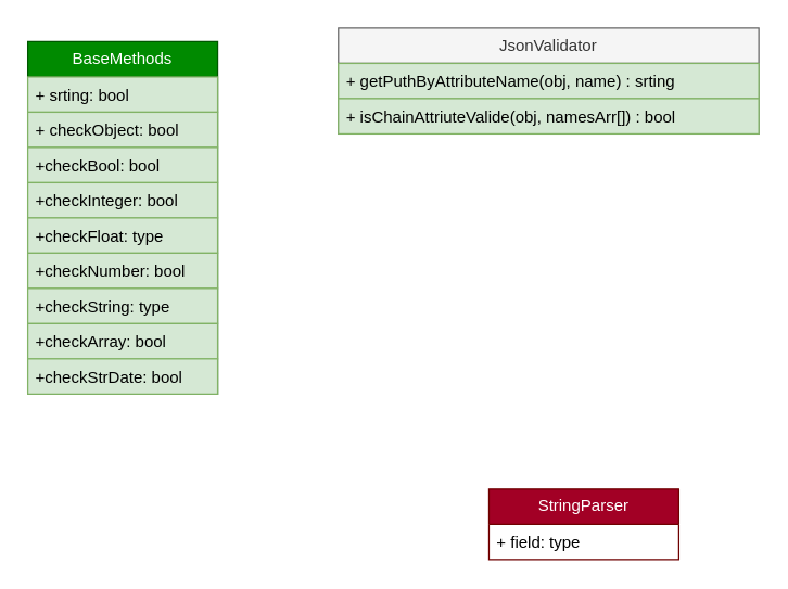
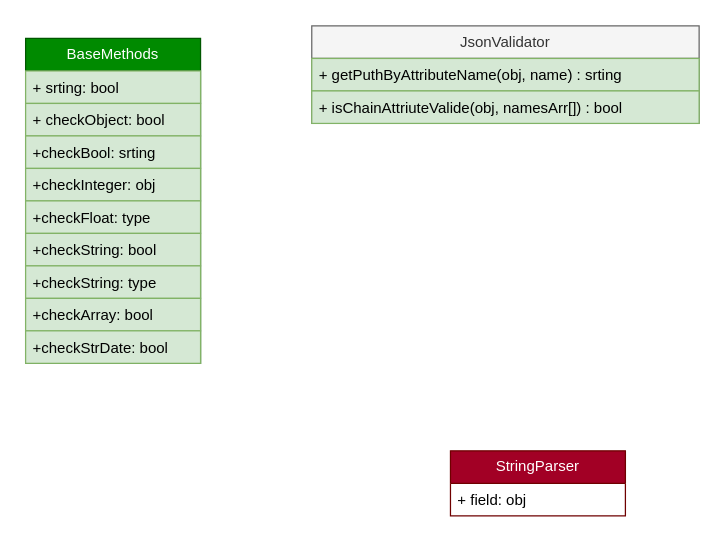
  <mxCell id="0" />
  <mxCell id="1" parent="0" />
  <mxCell id="2" value="JsonValidator" style="swimlane;fontStyle=0;childLayout=stackLayout;horizontal=1;startSize=26;fillColor=#f5f5f5;horizontalStack=0;resizeParent=1;resizeParentMax=0;resizeLast=0;collapsible=1;marginBottom=0;whiteSpace=wrap;html=1;fontColor=#333333;strokeColor=#666666;" parent="1" vertex="1"><mxGeometry x="249" y="20" width="310" height="78" as="geometry" /></mxCell>
  <mxCell id="3" value="+ getPuthByAttributeName(obj, name) : srting" style="text;strokeColor=#82b366;fillColor=#d5e8d4;align=left;verticalAlign=top;spacingLeft=4;spacingRight=4;overflow=hidden;rotatable=0;points=[[0,0.5],[1,0.5]];portConstraint=eastwest;whiteSpace=wrap;html=1;" parent="2" vertex="1"><mxGeometry y="26" width="310" height="26" as="geometry" /></mxCell>
  <mxCell id="4" value="+&amp;nbsp;isChainAttriuteValide&lt;span style=&quot;background-color: initial;&quot;&gt;(obj, namesArr[]) : bool&lt;/span&gt;" style="text;strokeColor=#82b366;fillColor=#d5e8d4;align=left;verticalAlign=top;spacingLeft=4;spacingRight=4;overflow=hidden;rotatable=0;points=[[0,0.5],[1,0.5]];portConstraint=eastwest;whiteSpace=wrap;html=1;" parent="2" vertex="1"><mxGeometry y="52" width="310" height="26" as="geometry" /></mxCell>
  <mxCell id="5" value="BaseMethods" style="swimlane;fontStyle=0;childLayout=stackLayout;horizontal=1;startSize=26;fillColor=#008a00;horizontalStack=0;resizeParent=1;resizeParentMax=0;resizeLast=0;collapsible=1;marginBottom=0;whiteSpace=wrap;html=1;strokeColor=#005700;fontColor=#ffffff;" parent="1" vertex="1"><mxGeometry x="20" y="30" width="140" height="260" as="geometry" /></mxCell>
  <mxCell id="6" value="+ srting: bool" style="text;strokeColor=#82b366;fillColor=#d5e8d4;align=left;verticalAlign=top;spacingLeft=4;spacingRight=4;overflow=hidden;rotatable=0;points=[[0,0.5],[1,0.5]];portConstraint=eastwest;whiteSpace=wrap;html=1;" parent="5" vertex="1"><mxGeometry y="26" width="140" height="26" as="geometry" /></mxCell>
  <mxCell id="7" value="+ checkObject: bool" style="text;strokeColor=#82b366;fillColor=#d5e8d4;align=left;verticalAlign=top;spacingLeft=4;spacingRight=4;overflow=hidden;rotatable=0;points=[[0,0.5],[1,0.5]];portConstraint=eastwest;whiteSpace=wrap;html=1;" parent="5" vertex="1"><mxGeometry y="52" width="140" height="26" as="geometry" /></mxCell>
- <mxCell id="8" value="+checkBool: bool" style="text;strokeColor=#82b366;fillColor=#d5e8d4;align=left;verticalAlign=top;spacingLeft=4;spacingRight=4;overflow=hidden;rotatable=0;points=[[0,0.5],[1,0.5]];portConstraint=eastwest;whiteSpace=wrap;html=1;" parent="5" vertex="1"><mxGeometry y="78" width="140" height="26" as="geometry" /></mxCell>
- <mxCell id="9" value="+checkInteger: bool" style="text;strokeColor=#82b366;fillColor=#d5e8d4;align=left;verticalAlign=top;spacingLeft=4;spacingRight=4;overflow=hidden;rotatable=0;points=[[0,0.5],[1,0.5]];portConstraint=eastwest;whiteSpace=wrap;html=1;" parent="5" vertex="1"><mxGeometry y="104" width="140" height="26" as="geometry" /></mxCell>
+ <mxCell id="8" value="+checkBool: srting" style="text;strokeColor=#82b366;fillColor=#d5e8d4;align=left;verticalAlign=top;spacingLeft=4;spacingRight=4;overflow=hidden;rotatable=0;points=[[0,0.5],[1,0.5]];portConstraint=eastwest;whiteSpace=wrap;html=1;" parent="5" vertex="1"><mxGeometry y="78" width="140" height="26" as="geometry" /></mxCell>
+ <mxCell id="9" value="+checkInteger: obj" style="text;strokeColor=#82b366;fillColor=#d5e8d4;align=left;verticalAlign=top;spacingLeft=4;spacingRight=4;overflow=hidden;rotatable=0;points=[[0,0.5],[1,0.5]];portConstraint=eastwest;whiteSpace=wrap;html=1;" parent="5" vertex="1"><mxGeometry y="104" width="140" height="26" as="geometry" /></mxCell>
  <mxCell id="10" value="+checkFloat: type" style="text;strokeColor=#82b366;fillColor=#d5e8d4;align=left;verticalAlign=top;spacingLeft=4;spacingRight=4;overflow=hidden;rotatable=0;points=[[0,0.5],[1,0.5]];portConstraint=eastwest;whiteSpace=wrap;html=1;" parent="5" vertex="1"><mxGeometry y="130" width="140" height="26" as="geometry" /></mxCell>
- <mxCell id="11" value="+checkNumber: bool" style="text;strokeColor=#82b366;fillColor=#d5e8d4;align=left;verticalAlign=top;spacingLeft=4;spacingRight=4;overflow=hidden;rotatable=0;points=[[0,0.5],[1,0.5]];portConstraint=eastwest;whiteSpace=wrap;html=1;" parent="5" vertex="1"><mxGeometry y="156" width="140" height="26" as="geometry" /></mxCell>
+ <mxCell id="11" value="+checkString: bool" style="text;strokeColor=#82b366;fillColor=#d5e8d4;align=left;verticalAlign=top;spacingLeft=4;spacingRight=4;overflow=hidden;rotatable=0;points=[[0,0.5],[1,0.5]];portConstraint=eastwest;whiteSpace=wrap;html=1;" parent="5" vertex="1"><mxGeometry y="156" width="140" height="26" as="geometry" /></mxCell>
  <mxCell id="12" value="+checkString: type" style="text;strokeColor=#82b366;fillColor=#d5e8d4;align=left;verticalAlign=top;spacingLeft=4;spacingRight=4;overflow=hidden;rotatable=0;points=[[0,0.5],[1,0.5]];portConstraint=eastwest;whiteSpace=wrap;html=1;" parent="5" vertex="1"><mxGeometry y="182" width="140" height="26" as="geometry" /></mxCell>
  <mxCell id="13" value="+checkArray: bool" style="text;strokeColor=#82b366;fillColor=#d5e8d4;align=left;verticalAlign=top;spacingLeft=4;spacingRight=4;overflow=hidden;rotatable=0;points=[[0,0.5],[1,0.5]];portConstraint=eastwest;whiteSpace=wrap;html=1;" parent="5" vertex="1"><mxGeometry y="208" width="140" height="26" as="geometry" /></mxCell>
  <mxCell id="14" value="+checkStrDate: bool" style="text;strokeColor=#82b366;fillColor=#d5e8d4;align=left;verticalAlign=top;spacingLeft=4;spacingRight=4;overflow=hidden;rotatable=0;points=[[0,0.5],[1,0.5]];portConstraint=eastwest;whiteSpace=wrap;html=1;" parent="5" vertex="1"><mxGeometry y="234" width="140" height="26" as="geometry" /></mxCell>
  <mxCell id="15" value="StringParser" style="swimlane;fontStyle=0;childLayout=stackLayout;horizontal=1;startSize=26;fillColor=#a20025;horizontalStack=0;resizeParent=1;resizeParentMax=0;resizeLast=0;collapsible=1;marginBottom=0;whiteSpace=wrap;html=1;fontColor=#ffffff;strokeColor=#6F0000;" parent="1" vertex="1"><mxGeometry x="360" y="360" width="140" height="52" as="geometry" /></mxCell>
- <mxCell id="16" value="+ field: type" style="text;strokeColor=none;fillColor=none;align=left;verticalAlign=top;spacingLeft=4;spacingRight=4;overflow=hidden;rotatable=0;points=[[0,0.5],[1,0.5]];portConstraint=eastwest;whiteSpace=wrap;html=1;" parent="15" vertex="1"><mxGeometry y="26" width="140" height="26" as="geometry" /></mxCell>
+ <mxCell id="16" value="+ field: obj" style="text;strokeColor=none;fillColor=none;align=left;verticalAlign=top;spacingLeft=4;spacingRight=4;overflow=hidden;rotatable=0;points=[[0,0.5],[1,0.5]];portConstraint=eastwest;whiteSpace=wrap;html=1;" parent="15" vertex="1"><mxGeometry y="26" width="140" height="26" as="geometry" /></mxCell>
